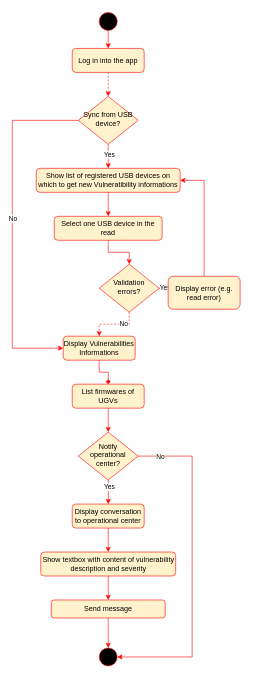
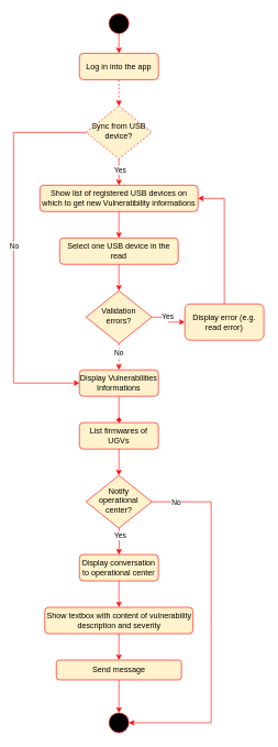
  <mxCell id="0" />
  <mxCell id="1" parent="0" />
  <mxCell id="2" style="edgeStyle=orthogonalEdgeStyle;rounded=0;orthogonalLoop=1;jettySize=auto;html=1;exitX=0.5;exitY=1;exitDx=0;exitDy=0;entryX=0.5;entryY=0;entryDx=0;entryDy=0;strokeColor=#FF0000;dashed=1;" parent="1" source="3" target="12" edge="1"><mxGeometry relative="1" as="geometry" /></mxCell>
  <mxCell id="3" value="Log in into the app" style="rounded=1;whiteSpace=wrap;html=1;fontSize=12;glass=0;strokeWidth=1;shadow=0;fillColor=#FFF2CC;strokeColor=#FF0000;fontColor=#000000;" parent="1" vertex="1"><mxGeometry x="120" y="80" width="120" height="40" as="geometry" /></mxCell>
  <mxCell id="4" style="edgeStyle=orthogonalEdgeStyle;rounded=0;orthogonalLoop=1;jettySize=auto;html=1;exitX=0.5;exitY=1;exitDx=0;exitDy=0;entryX=0.5;entryY=0;entryDx=0;entryDy=0;strokeColor=#FF0000;" parent="1" source="5" target="3" edge="1"><mxGeometry relative="1" as="geometry" /></mxCell>
  <mxCell id="5" value="" style="ellipse;whiteSpace=wrap;html=1;aspect=fixed;fillColor=#000000;strokeColor=#FF0000;" parent="1" vertex="1"><mxGeometry x="165" y="20" width="30" height="30" as="geometry" /></mxCell>
  <mxCell id="6" style="edgeStyle=orthogonalEdgeStyle;rounded=0;orthogonalLoop=1;jettySize=auto;html=1;exitX=0.5;exitY=1;exitDx=0;exitDy=0;entryX=0.5;entryY=0;entryDx=0;entryDy=0;strokeColor=#FF0000;" parent="1" source="7" target="30" edge="1"><mxGeometry relative="1" as="geometry"><mxPoint x="180" y="702.5" as="targetPoint" /></mxGeometry></mxCell>
  <mxCell id="7" value="List firmwares of UGVs" style="rounded=1;whiteSpace=wrap;html=1;fontSize=12;glass=0;strokeWidth=1;shadow=0;fillColor=#FFF2CC;strokeColor=#FF0000;fontColor=#000000;" parent="1" vertex="1"><mxGeometry x="120" y="640" width="120" height="40" as="geometry" /></mxCell>
  <mxCell id="8" style="edgeStyle=orthogonalEdgeStyle;rounded=0;orthogonalLoop=1;jettySize=auto;html=1;exitX=0;exitY=0.5;exitDx=0;exitDy=0;entryX=0;entryY=0.5;entryDx=0;entryDy=0;strokeColor=#FF0000;" parent="1" source="12" target="14" edge="1"><mxGeometry relative="1" as="geometry"><Array as="points"><mxPoint x="20" y="200" /><mxPoint x="20" y="580" /></Array></mxGeometry></mxCell>
  <mxCell id="9" value="No" style="edgeLabel;html=1;align=center;verticalAlign=middle;resizable=0;points=[];" parent="8" vertex="1" connectable="0"><mxGeometry x="-0.049" relative="1" as="geometry"><mxPoint as="offset" /></mxGeometry></mxCell>
  <mxCell id="10" style="edgeStyle=orthogonalEdgeStyle;rounded=0;orthogonalLoop=1;jettySize=auto;html=1;exitX=0.5;exitY=1;exitDx=0;exitDy=0;entryX=0.5;entryY=0;entryDx=0;entryDy=0;strokeColor=#FF0000;" parent="1" source="12" target="16" edge="1"><mxGeometry relative="1" as="geometry" /></mxCell>
  <mxCell id="11" value="Yes" style="edgeLabel;html=1;align=center;verticalAlign=middle;resizable=0;points=[];" parent="10" vertex="1" connectable="0"><mxGeometry x="-0.192" y="1" relative="1" as="geometry"><mxPoint as="offset" /></mxGeometry></mxCell>
- <mxCell id="12" value="Sync from USB device?" style="rhombus;whiteSpace=wrap;html=1;shadow=0;fontFamily=Helvetica;fontSize=12;align=center;strokeWidth=1;spacing=6;spacingTop=-4;fillColor=#FFF2CC;strokeColor=#FF0000;fontColor=#000000;" parent="1" vertex="1"><mxGeometry x="130" y="160" width="100" height="80" as="geometry" /></mxCell>
+ <mxCell id="12" value="Sync from USB device?" style="rhombus;whiteSpace=wrap;html=1;shadow=0;fontFamily=Helvetica;fontSize=12;align=center;strokeWidth=1;spacing=6;spacingTop=-4;fillColor=#FFF2CC;strokeColor=#FF0000;fontColor=#000000;dashed=1;" parent="1" vertex="1"><mxGeometry x="130" y="160" width="100" height="80" as="geometry" /></mxCell>
  <mxCell id="13" style="edgeStyle=orthogonalEdgeStyle;rounded=0;orthogonalLoop=1;jettySize=auto;html=1;exitX=0.5;exitY=1;exitDx=0;exitDy=0;entryX=0.5;entryY=0;entryDx=0;entryDy=0;strokeColor=#FF0000;endArrow=diamond;" parent="1" source="14" target="7" edge="1"><mxGeometry relative="1" as="geometry" /></mxCell>
- <mxCell id="14" value="Display Vulnerabilities Informations" style="rounded=1;whiteSpace=wrap;html=1;fontSize=12;glass=0;strokeWidth=1;shadow=0;fillColor=#FFF2CC;strokeColor=#FF0000;fontColor=#000000;" parent="1" vertex="1"><mxGeometry x="105" y="560" width="120" height="40" as="geometry" /></mxCell>
+ <mxCell id="14" value="Display Vulnerabilities Informations" style="rounded=1;whiteSpace=wrap;html=1;fontSize=12;glass=0;strokeWidth=1;shadow=0;fillColor=#FFF2CC;strokeColor=#FF0000;fontColor=#000000;" parent="1" vertex="1"><mxGeometry x="120" y="560" width="120" height="40" as="geometry" /></mxCell>
  <mxCell id="15" style="edgeStyle=orthogonalEdgeStyle;rounded=0;orthogonalLoop=1;jettySize=auto;html=1;exitX=0.5;exitY=1;exitDx=0;exitDy=0;entryX=0.5;entryY=0;entryDx=0;entryDy=0;strokeColor=#FF0000;" parent="1" source="16" target="18" edge="1"><mxGeometry relative="1" as="geometry" /></mxCell>
  <mxCell id="16" value="Show list of registered USB devices on which to get new Vulneratibility informations" style="rounded=1;whiteSpace=wrap;html=1;fontSize=12;glass=0;strokeWidth=1;shadow=0;fillColor=#FFF2CC;strokeColor=#FF0000;fontColor=#000000;" parent="1" vertex="1"><mxGeometry x="60" y="280" width="240" height="40" as="geometry" /></mxCell>
  <mxCell id="17" style="edgeStyle=orthogonalEdgeStyle;rounded=0;orthogonalLoop=1;jettySize=auto;html=1;exitX=0.5;exitY=1;exitDx=0;exitDy=0;entryX=0.5;entryY=0;entryDx=0;entryDy=0;strokeColor=#FF0000;" parent="1" source="18" target="23" edge="1"><mxGeometry relative="1" as="geometry" /></mxCell>
  <mxCell id="18" value="Select one USB device in the read" style="rounded=1;whiteSpace=wrap;html=1;fontSize=12;glass=0;strokeWidth=1;shadow=0;fillColor=#FFF2CC;strokeColor=#FF0000;fontColor=#000000;" parent="1" vertex="1"><mxGeometry x="90" y="360" width="180" height="40" as="geometry" /></mxCell>
  <mxCell id="19" style="edgeStyle=orthogonalEdgeStyle;rounded=0;orthogonalLoop=1;jettySize=auto;html=1;exitX=1;exitY=0.5;exitDx=0;exitDy=0;entryX=0;entryY=0.5;entryDx=0;entryDy=0;strokeColor=#FF0000;" parent="1" source="23" target="25" edge="1"><mxGeometry relative="1" as="geometry"><mxPoint x="280" y="478" as="targetPoint" /></mxGeometry></mxCell>
  <mxCell id="20" value="Yes" style="edgeLabel;html=1;align=center;verticalAlign=middle;resizable=0;points=[];" parent="19" vertex="1" connectable="0"><mxGeometry x="-0.2" y="1" relative="1" as="geometry"><mxPoint as="offset" /></mxGeometry></mxCell>
  <mxCell id="21" style="edgeStyle=orthogonalEdgeStyle;rounded=0;orthogonalLoop=1;jettySize=auto;html=1;exitX=0.5;exitY=1;exitDx=0;exitDy=0;entryX=0.5;entryY=0;entryDx=0;entryDy=0;strokeColor=#FF0000;dashed=1;" parent="1" source="23" target="14" edge="1"><mxGeometry relative="1" as="geometry" /></mxCell>
  <mxCell id="22" value="No" style="edgeLabel;html=1;align=center;verticalAlign=middle;resizable=0;points=[];" parent="21" vertex="1" connectable="0"><mxGeometry x="-0.331" y="-1" relative="1" as="geometry"><mxPoint as="offset" /></mxGeometry></mxCell>
- <mxCell id="23" value="Validation errors?" style="rhombus;whiteSpace=wrap;html=1;shadow=0;fontFamily=Helvetica;fontSize=12;align=center;strokeWidth=1;spacing=6;spacingTop=-4;fillColor=#FFF2CC;strokeColor=#FF0000;fontColor=#000000;" parent="1" vertex="1"><mxGeometry x="165" y="440" width="100" height="80" as="geometry" /></mxCell>
+ <mxCell id="23" value="Validation errors?" style="rhombus;whiteSpace=wrap;html=1;shadow=0;fontFamily=Helvetica;fontSize=12;align=center;strokeWidth=1;spacing=6;spacingTop=-4;fillColor=#FFF2CC;strokeColor=#FF0000;fontColor=#000000;" parent="1" vertex="1"><mxGeometry x="130" y="440" width="100" height="80" as="geometry" /></mxCell>
  <mxCell id="24" style="edgeStyle=orthogonalEdgeStyle;rounded=0;orthogonalLoop=1;jettySize=auto;html=1;exitX=0.5;exitY=0;exitDx=0;exitDy=0;entryX=1;entryY=0.5;entryDx=0;entryDy=0;strokeColor=#FF0000;" parent="1" source="25" target="16" edge="1"><mxGeometry relative="1" as="geometry" /></mxCell>
  <mxCell id="25" value="Display error (e.g. read error)" style="rounded=1;whiteSpace=wrap;html=1;fontSize=12;glass=0;strokeWidth=1;shadow=0;fillColor=#FFF2CC;strokeColor=#FF0000;fontColor=#000000;" parent="1" vertex="1"><mxGeometry x="280" y="460" width="120" height="55" as="geometry" /></mxCell>
  <mxCell id="26" style="edgeStyle=orthogonalEdgeStyle;rounded=0;orthogonalLoop=1;jettySize=auto;html=1;exitX=0.5;exitY=1;exitDx=0;exitDy=0;entryX=0.5;entryY=0;entryDx=0;entryDy=0;strokeColor=#FF0000;" parent="1" target="32" edge="1"><mxGeometry relative="1" as="geometry"><mxPoint x="180" y="800" as="sourcePoint" /></mxGeometry></mxCell>
  <mxCell id="27" value="Yes" style="edgeLabel;html=1;align=center;verticalAlign=middle;resizable=0;points=[];" parent="26" vertex="1" connectable="0"><mxGeometry x="-0.413" y="1" relative="1" as="geometry"><mxPoint as="offset" /></mxGeometry></mxCell>
  <mxCell id="28" style="edgeStyle=orthogonalEdgeStyle;rounded=0;orthogonalLoop=1;jettySize=auto;html=1;exitX=1;exitY=0.5;exitDx=0;exitDy=0;entryX=1;entryY=0.5;entryDx=0;entryDy=0;strokeColor=#FF0000;" parent="1" source="30" target="37" edge="1"><mxGeometry relative="1" as="geometry"><Array as="points"><mxPoint x="320" y="760" /><mxPoint x="320" y="1095" /></Array></mxGeometry></mxCell>
  <mxCell id="29" value="No" style="edgeLabel;html=1;align=center;verticalAlign=middle;resizable=0;points=[];" parent="28" vertex="1" connectable="0"><mxGeometry x="-0.87" relative="1" as="geometry"><mxPoint as="offset" /></mxGeometry></mxCell>
  <mxCell id="30" value="Notify operational center?" style="rhombus;whiteSpace=wrap;html=1;shadow=0;fontFamily=Helvetica;fontSize=12;align=center;strokeWidth=1;spacing=6;spacingTop=-4;fillColor=#FFF2CC;strokeColor=#FF0000;fontColor=#000000;" parent="1" vertex="1"><mxGeometry x="130" y="720" width="100" height="80" as="geometry" /></mxCell>
  <mxCell id="31" style="edgeStyle=orthogonalEdgeStyle;rounded=0;orthogonalLoop=1;jettySize=auto;html=1;exitX=0.5;exitY=1;exitDx=0;exitDy=0;entryX=0.5;entryY=0;entryDx=0;entryDy=0;strokeColor=#FF0000;" parent="1" source="32" target="34" edge="1"><mxGeometry relative="1" as="geometry" /></mxCell>
  <mxCell id="32" value="Display conversation to operational center" style="rounded=1;whiteSpace=wrap;html=1;fontSize=12;glass=0;strokeWidth=1;shadow=0;fillColor=#FFF2CC;strokeColor=#FF0000;fontColor=#000000;" parent="1" vertex="1"><mxGeometry x="120" y="840" width="120" height="40" as="geometry" /></mxCell>
  <mxCell id="33" style="edgeStyle=orthogonalEdgeStyle;rounded=0;orthogonalLoop=1;jettySize=auto;html=1;exitX=0.5;exitY=1;exitDx=0;exitDy=0;entryX=0.5;entryY=0;entryDx=0;entryDy=0;strokeColor=#FF0000;" parent="1" source="34" target="36" edge="1"><mxGeometry relative="1" as="geometry" /></mxCell>
  <mxCell id="34" value="Show textbox with content of vulnerability description and severity" style="rounded=1;whiteSpace=wrap;html=1;fontSize=12;glass=0;strokeWidth=1;shadow=0;fillColor=#FFF2CC;strokeColor=#FF0000;fontColor=#000000;" parent="1" vertex="1"><mxGeometry x="67.5" y="920" width="225" height="40" as="geometry" /></mxCell>
  <mxCell id="35" style="edgeStyle=orthogonalEdgeStyle;rounded=0;orthogonalLoop=1;jettySize=auto;html=1;exitX=0.5;exitY=1;exitDx=0;exitDy=0;entryX=0.5;entryY=0;entryDx=0;entryDy=0;strokeColor=#FF0000;" parent="1" source="36" target="37" edge="1"><mxGeometry relative="1" as="geometry" /></mxCell>
  <mxCell id="36" value="Send message" style="rounded=1;whiteSpace=wrap;html=1;fontSize=12;glass=0;strokeWidth=1;shadow=0;fillColor=#FFF2CC;strokeColor=#FF0000;fontColor=#000000;" parent="1" vertex="1"><mxGeometry x="85" y="1000" width="190" height="30" as="geometry" /></mxCell>
  <mxCell id="37" value="" style="ellipse;whiteSpace=wrap;html=1;aspect=fixed;fillColor=#000000;strokeColor=#FF0000;" parent="1" vertex="1"><mxGeometry x="165" y="1080" width="30" height="30" as="geometry" /></mxCell>
